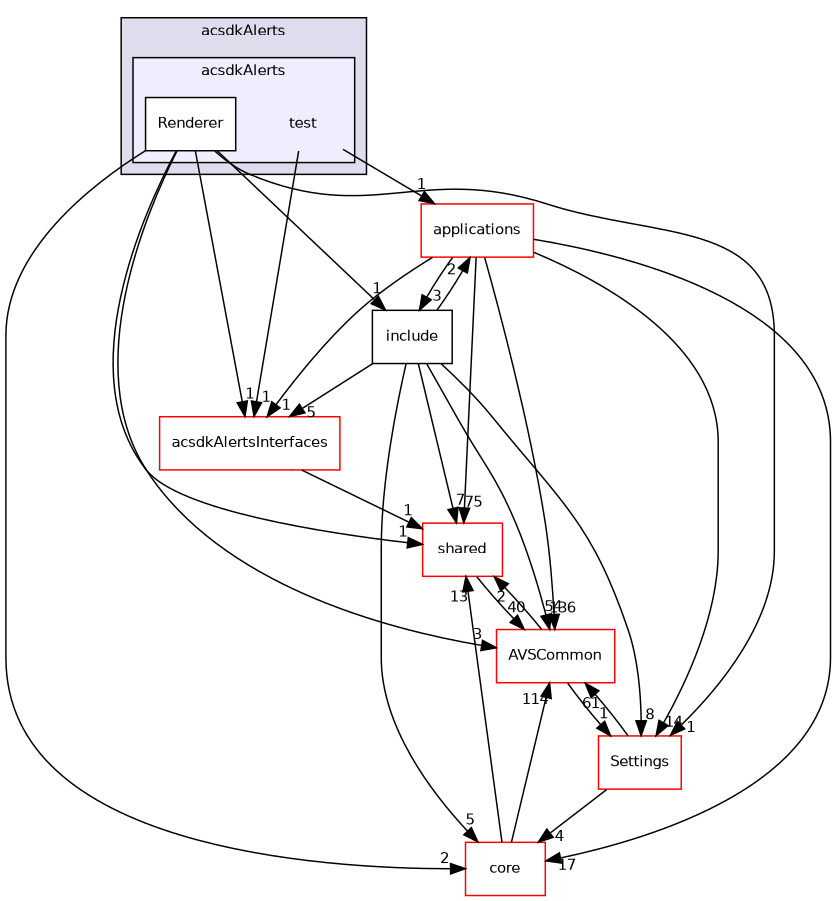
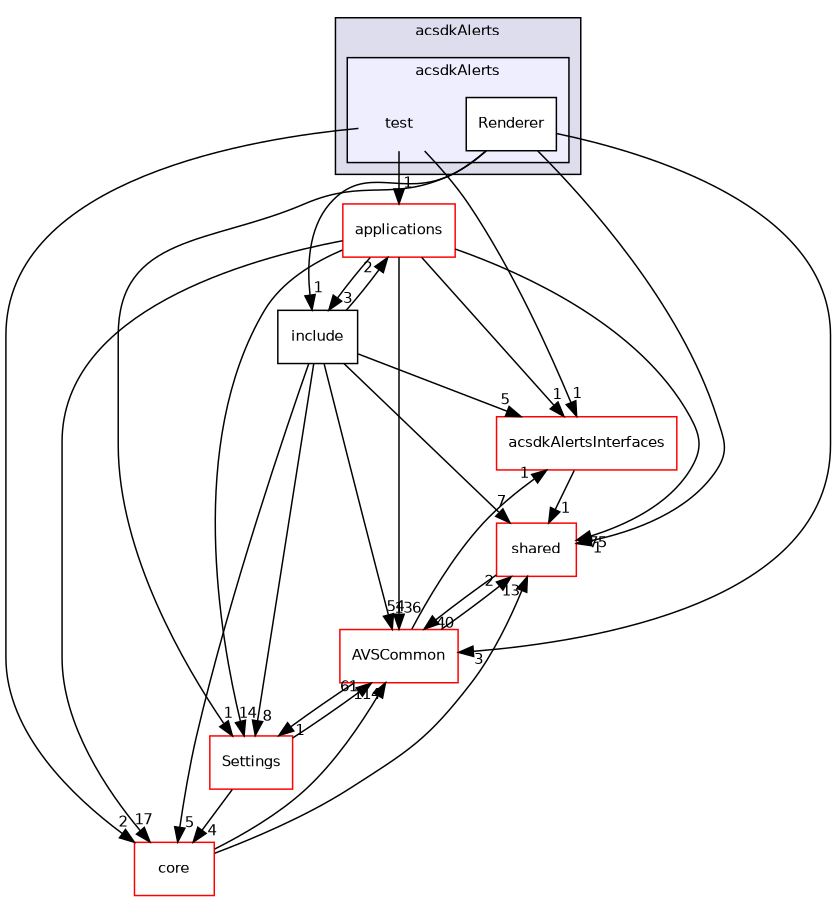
  digraph {
    compound=true
    node [color=red fontname=Helvetica fontsize=10 shape=box fillcolor=white style=filled]
    edge [headlabel=1 labeldistance=1.5 labelfontname=Helvetica labelfontsize=10]
    n1 [label=test shape=plaintext fillcolor="" style=""]
    n2 [color=black label=Renderer]
    n3 [label=acsdkAlertsInterfaces]
    n4 [label=core]
    n5 [label=applications]
    n6 [label=shared]
    n7 [label=Settings]
    n8 [label=AVSCommon]
    n9 [color=black label=include]
    subgraph cluster_1 {
      bgcolor="#ddddee"
      fontname=Helvetica
      fontsize=10
      label=acsdkAlerts
      pencolor=black
      subgraph cluster_2 {
        bgcolor="#eeeeff"
        fontname=Helvetica
        fontsize=10
        label=acsdkAlerts
        pencolor=black
        n1
        n2
      }
    }
    n1 -> n3
-   n2 -> n4 [headlabel=2]
+   n1 -> n4 [headlabel=2]
    n1 -> n5
    n2 -> n6
    n2 -> n7
    n2 -> n8 [headlabel=3]
    n2 -> n9
    n3 -> n6
    n4 -> n6 [headlabel=13]
    n4 -> n8 [headlabel=114]
    n5 -> n3
    n5 -> n4 [headlabel=17]
    n5 -> n6 [headlabel=75]
    n5 -> n7 [headlabel=14]
    n5 -> n8 [headlabel=136]
    n5 -> n9 [headlabel=3]
    n6 -> n8 [headlabel=40]
    n7 -> n4 [headlabel=4]
    n7 -> n8 [headlabel=61]
-   n2 -> n3
+   n8 -> n3
    n8 -> n6 [headlabel=2]
    n8 -> n7
    n9 -> n3 [headlabel=5]
    n9 -> n4 [headlabel=5]
    n9 -> n5 [headlabel=2]
    n9 -> n6 [headlabel=7]
    n9 -> n7 [headlabel=8]
    n9 -> n8 [headlabel=54]
  }
